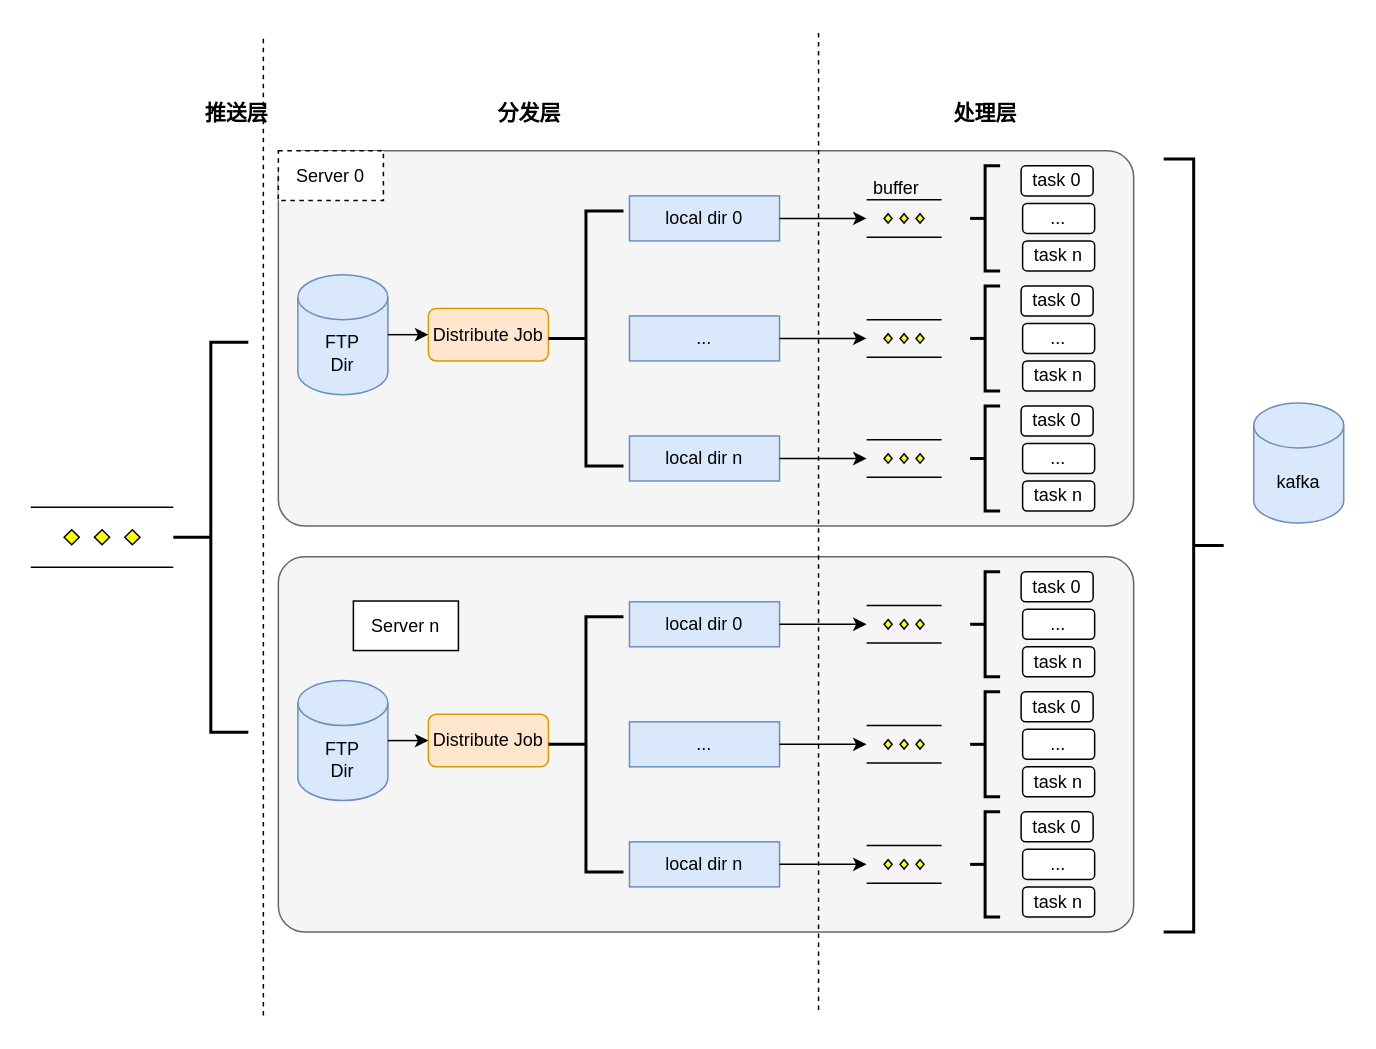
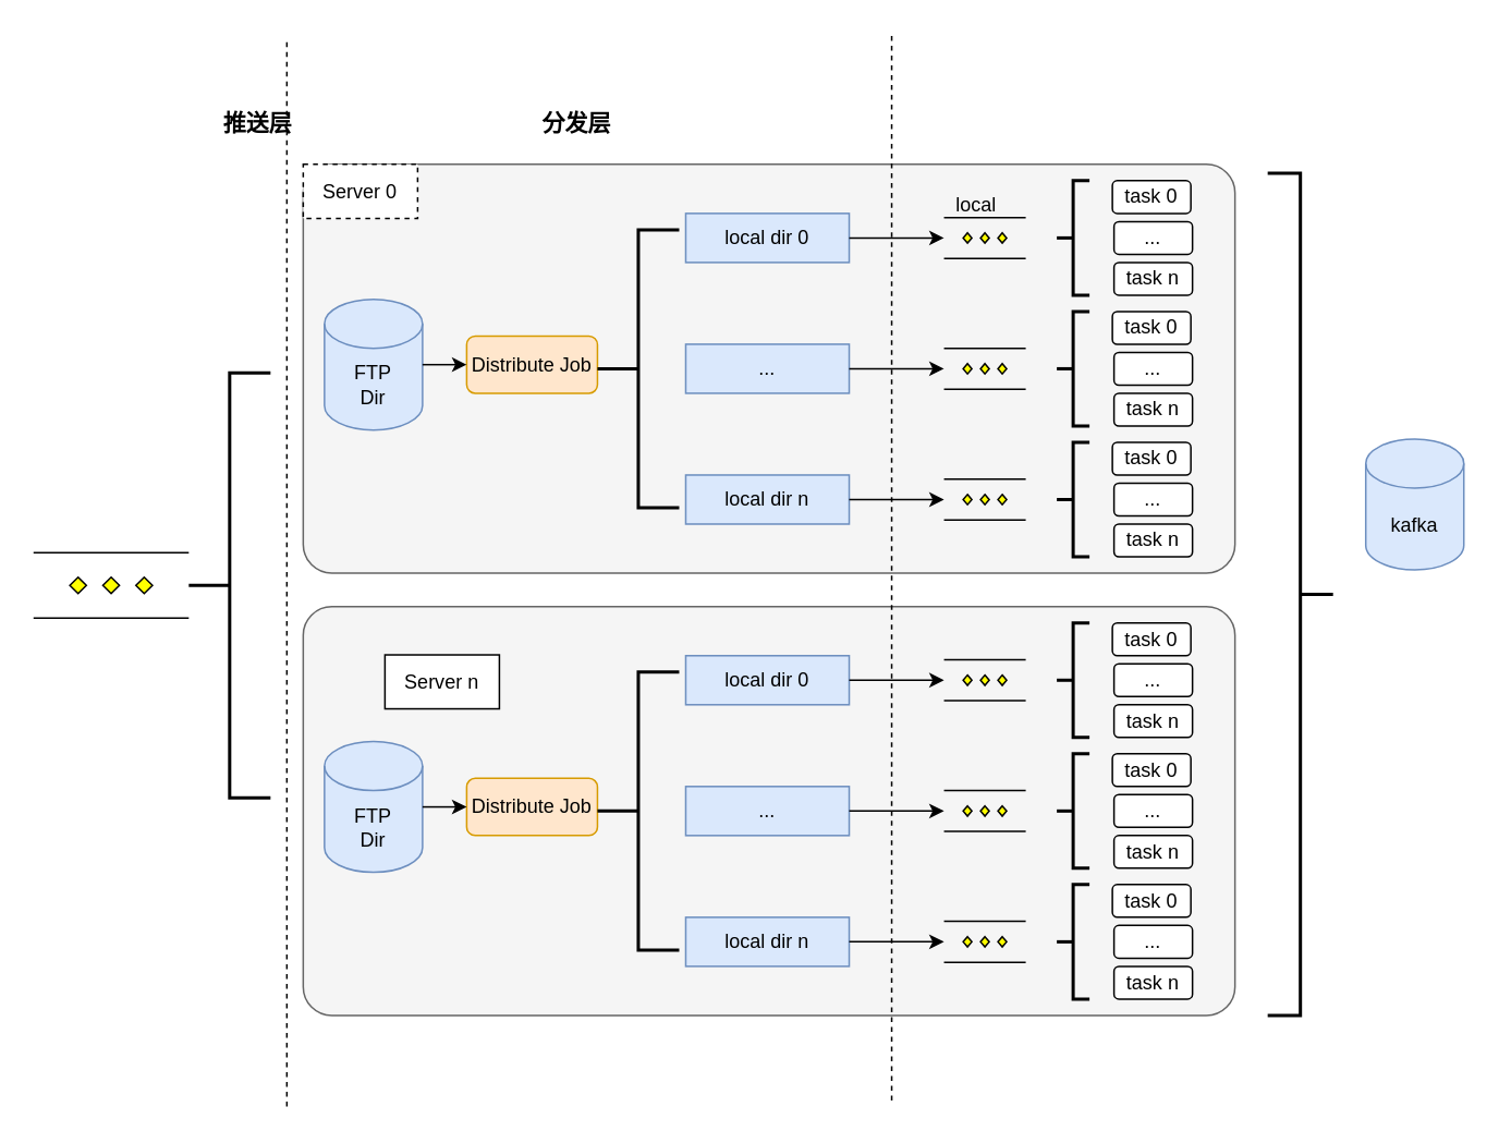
  <mxCell id="0" />
  <mxCell id="1" parent="0" />
  <mxCell id="2" value="" style="rounded=1;whiteSpace=wrap;html=1;arcSize=7;fillColor=#f5f5f5;fontColor=#333333;strokeColor=#666666;" vertex="1" parent="1"><mxGeometry x="185" y="100" width="570" height="250" as="geometry" /></mxCell>
  <mxCell id="3" value="" style="endArrow=none;dashed=1;html=1;rounded=0;" edge="1" parent="1"><mxGeometry width="50" height="50" relative="1" as="geometry"><mxPoint x="175" y="676.25" as="sourcePoint" /><mxPoint x="175" y="23.75" as="targetPoint" /></mxGeometry></mxCell>
  <mxCell id="4" value="task 0" style="rounded=1;whiteSpace=wrap;html=1;" vertex="1" parent="1"><mxGeometry x="680" y="110" width="48" height="20" as="geometry" /></mxCell>
  <mxCell id="5" value="local dir 0" style="rounded=0;whiteSpace=wrap;html=1;fillColor=#dae8fc;strokeColor=#6c8ebf;" vertex="1" parent="1"><mxGeometry x="419" y="130" width="100" height="30" as="geometry" /></mxCell>
  <mxCell id="6" value="..." style="rounded=0;whiteSpace=wrap;html=1;fillColor=#dae8fc;strokeColor=#6c8ebf;" vertex="1" parent="1"><mxGeometry x="419" y="210" width="100" height="30" as="geometry" /></mxCell>
  <mxCell id="7" value="FTP&lt;br&gt;Dir" style="shape=cylinder3;whiteSpace=wrap;html=1;boundedLbl=1;backgroundOutline=1;size=15;fillColor=#dae8fc;strokeColor=#6c8ebf;" vertex="1" parent="1"><mxGeometry x="198" y="182.5" width="60" height="80" as="geometry" /></mxCell>
  <mxCell id="8" value="Distribute Job" style="rounded=1;whiteSpace=wrap;html=1;fillColor=#ffe6cc;strokeColor=#d79b00;" vertex="1" parent="1"><mxGeometry x="285" y="205" width="80" height="35" as="geometry" /></mxCell>
  <mxCell id="9" value="" style="endArrow=classic;html=1;rounded=0;exitX=1;exitY=0.5;exitDx=0;exitDy=0;exitPerimeter=0;entryX=0;entryY=0.5;entryDx=0;entryDy=0;" edge="1" parent="1" source="7" target="8"><mxGeometry width="50" height="50" relative="1" as="geometry"><mxPoint x="555" y="260" as="sourcePoint" /><mxPoint x="605" y="210" as="targetPoint" /></mxGeometry></mxCell>
  <mxCell id="10" value="" style="strokeWidth=2;html=1;shape=mxgraph.flowchart.annotation_2;align=left;labelPosition=right;pointerEvents=1;" vertex="1" parent="1"><mxGeometry x="365" y="140" width="50" height="170" as="geometry" /></mxCell>
  <mxCell id="11" value="" style="endArrow=classic;html=1;rounded=0;exitX=1;exitY=0.5;exitDx=0;exitDy=0;entryX=0;entryY=0.5;entryDx=0;entryDy=0;entryPerimeter=0;" edge="1" parent="1" source="5" target="65"><mxGeometry width="50" height="50" relative="1" as="geometry"><mxPoint x="565" y="184.5" as="sourcePoint" /><mxPoint x="577" y="185" as="targetPoint" /></mxGeometry></mxCell>
  <mxCell id="12" value="" style="verticalLabelPosition=bottom;verticalAlign=top;html=1;shape=mxgraph.flowchart.parallel_mode;pointerEvents=1" vertex="1" parent="1"><mxGeometry x="20" y="337.5" width="95" height="40" as="geometry" /></mxCell>
  <mxCell id="13" value="..." style="rounded=1;whiteSpace=wrap;html=1;" vertex="1" parent="1"><mxGeometry x="681" y="135" width="48" height="20" as="geometry" /></mxCell>
  <mxCell id="14" value="task n" style="rounded=1;whiteSpace=wrap;html=1;" vertex="1" parent="1"><mxGeometry x="681" y="160" width="48" height="20" as="geometry" /></mxCell>
  <mxCell id="15" value="" style="strokeWidth=2;html=1;shape=mxgraph.flowchart.annotation_2;align=left;labelPosition=right;pointerEvents=1;" vertex="1" parent="1"><mxGeometry x="646" y="110" width="20" height="70" as="geometry" /></mxCell>
  <mxCell id="16" value="task 0" style="rounded=1;whiteSpace=wrap;html=1;" vertex="1" parent="1"><mxGeometry x="680" y="190" width="48" height="20" as="geometry" /></mxCell>
  <mxCell id="17" value="" style="endArrow=classic;html=1;rounded=0;exitX=1;exitY=0.5;exitDx=0;exitDy=0;entryX=0;entryY=0.5;entryDx=0;entryDy=0;entryPerimeter=0;" edge="1" parent="1" target="18"><mxGeometry width="50" height="50" relative="1" as="geometry"><mxPoint x="519" y="225" as="sourcePoint" /><mxPoint x="577" y="265" as="targetPoint" /></mxGeometry></mxCell>
  <mxCell id="18" value="" style="verticalLabelPosition=bottom;verticalAlign=top;html=1;shape=mxgraph.flowchart.parallel_mode;pointerEvents=1" vertex="1" parent="1"><mxGeometry x="577" y="212.5" width="50" height="25" as="geometry" /></mxCell>
  <mxCell id="19" value="..." style="rounded=1;whiteSpace=wrap;html=1;" vertex="1" parent="1"><mxGeometry x="681" y="215" width="48" height="20" as="geometry" /></mxCell>
  <mxCell id="20" value="task n" style="rounded=1;whiteSpace=wrap;html=1;" vertex="1" parent="1"><mxGeometry x="681" y="240" width="48" height="20" as="geometry" /></mxCell>
  <mxCell id="21" value="" style="strokeWidth=2;html=1;shape=mxgraph.flowchart.annotation_2;align=left;labelPosition=right;pointerEvents=1;" vertex="1" parent="1"><mxGeometry x="646" y="190" width="20" height="70" as="geometry" /></mxCell>
  <mxCell id="22" value="local dir n" style="rounded=0;whiteSpace=wrap;html=1;fillColor=#dae8fc;strokeColor=#6c8ebf;" vertex="1" parent="1"><mxGeometry x="419" y="290" width="100" height="30" as="geometry" /></mxCell>
  <mxCell id="23" value="task 0" style="rounded=1;whiteSpace=wrap;html=1;" vertex="1" parent="1"><mxGeometry x="680" y="270" width="48" height="20" as="geometry" /></mxCell>
  <mxCell id="24" value="" style="endArrow=classic;html=1;rounded=0;exitX=1;exitY=0.5;exitDx=0;exitDy=0;entryX=0;entryY=0.5;entryDx=0;entryDy=0;entryPerimeter=0;" edge="1" parent="1" target="25"><mxGeometry width="50" height="50" relative="1" as="geometry"><mxPoint x="519" y="305" as="sourcePoint" /><mxPoint x="577" y="345" as="targetPoint" /></mxGeometry></mxCell>
  <mxCell id="25" value="" style="verticalLabelPosition=bottom;verticalAlign=top;html=1;shape=mxgraph.flowchart.parallel_mode;pointerEvents=1" vertex="1" parent="1"><mxGeometry x="577" y="292.5" width="50" height="25" as="geometry" /></mxCell>
  <mxCell id="26" value="..." style="rounded=1;whiteSpace=wrap;html=1;" vertex="1" parent="1"><mxGeometry x="681" y="295" width="48" height="20" as="geometry" /></mxCell>
  <mxCell id="27" value="task n" style="rounded=1;whiteSpace=wrap;html=1;" vertex="1" parent="1"><mxGeometry x="681" y="320" width="48" height="20" as="geometry" /></mxCell>
  <mxCell id="28" value="" style="strokeWidth=2;html=1;shape=mxgraph.flowchart.annotation_2;align=left;labelPosition=right;pointerEvents=1;" vertex="1" parent="1"><mxGeometry x="646" y="270" width="20" height="70" as="geometry" /></mxCell>
  <mxCell id="29" value="" style="strokeWidth=2;html=1;shape=mxgraph.flowchart.annotation_2;align=left;labelPosition=right;pointerEvents=1;" vertex="1" parent="1"><mxGeometry y="227.5" width="50" height="260" as="geometry" x="115" /></mxCell>
  <mxCell id="30" value="kafka" style="shape=cylinder3;whiteSpace=wrap;html=1;boundedLbl=1;backgroundOutline=1;size=15;fillColor=#dae8fc;strokeColor=#6c8ebf;" vertex="1" parent="1"><mxGeometry x="835" y="268" width="60" height="80" as="geometry" /></mxCell>
  <mxCell id="31" value="" style="strokeWidth=2;html=1;shape=mxgraph.flowchart.annotation_2;align=left;labelPosition=right;pointerEvents=1;rotation=-180;" vertex="1" parent="1"><mxGeometry x="775" y="105.5" width="40" height="515" as="geometry" /></mxCell>
  <mxCell id="32" value="" style="rounded=1;whiteSpace=wrap;html=1;arcSize=7;fillColor=#f5f5f5;fontColor=#333333;strokeColor=#666666;" vertex="1" parent="1"><mxGeometry x="185" y="370.5" width="570" height="250" as="geometry" /></mxCell>
  <mxCell id="33" value="task 0" style="rounded=1;whiteSpace=wrap;html=1;" vertex="1" parent="1"><mxGeometry x="680" y="380.5" width="48" height="20" as="geometry" /></mxCell>
  <mxCell id="34" value="local dir 0" style="rounded=0;whiteSpace=wrap;html=1;fillColor=#dae8fc;strokeColor=#6c8ebf;" vertex="1" parent="1"><mxGeometry x="419" y="400.5" width="100" height="30" as="geometry" /></mxCell>
  <mxCell id="35" value="..." style="rounded=0;whiteSpace=wrap;html=1;fillColor=#dae8fc;strokeColor=#6c8ebf;" vertex="1" parent="1"><mxGeometry x="419" y="480.5" width="100" height="30" as="geometry" /></mxCell>
  <mxCell id="36" value="FTP&lt;br&gt;Dir" style="shape=cylinder3;whiteSpace=wrap;html=1;boundedLbl=1;backgroundOutline=1;size=15;fillColor=#dae8fc;strokeColor=#6c8ebf;" vertex="1" parent="1"><mxGeometry x="198" y="453" width="60" height="80" as="geometry" /></mxCell>
  <mxCell id="37" value="Distribute Job" style="rounded=1;whiteSpace=wrap;html=1;fillColor=#ffe6cc;strokeColor=#d79b00;" vertex="1" parent="1"><mxGeometry x="285" y="475.5" width="80" height="35" as="geometry" /></mxCell>
  <mxCell id="38" value="" style="endArrow=classic;html=1;rounded=0;exitX=1;exitY=0.5;exitDx=0;exitDy=0;exitPerimeter=0;entryX=0;entryY=0.5;entryDx=0;entryDy=0;" edge="1" parent="1" source="36" target="37"><mxGeometry width="50" height="50" relative="1" as="geometry"><mxPoint x="555" y="530.5" as="sourcePoint" /><mxPoint x="605" y="480.5" as="targetPoint" /></mxGeometry></mxCell>
  <mxCell id="39" value="" style="strokeWidth=2;html=1;shape=mxgraph.flowchart.annotation_2;align=left;labelPosition=right;pointerEvents=1;" vertex="1" parent="1"><mxGeometry x="365" y="410.5" width="50" height="170" as="geometry" /></mxCell>
  <mxCell id="40" value="" style="endArrow=classic;html=1;rounded=0;exitX=1;exitY=0.5;exitDx=0;exitDy=0;entryX=0;entryY=0.5;entryDx=0;entryDy=0;entryPerimeter=0;" edge="1" parent="1" source="34" target="41"><mxGeometry width="50" height="50" relative="1" as="geometry"><mxPoint x="565" y="455" as="sourcePoint" /><mxPoint x="577" y="455.5" as="targetPoint" /></mxGeometry></mxCell>
  <mxCell id="41" value="" style="verticalLabelPosition=bottom;verticalAlign=top;html=1;shape=mxgraph.flowchart.parallel_mode;pointerEvents=1" vertex="1" parent="1"><mxGeometry x="577" y="403" width="50" height="25" as="geometry" /></mxCell>
  <mxCell id="42" value="..." style="rounded=1;whiteSpace=wrap;html=1;" vertex="1" parent="1"><mxGeometry x="681" y="405.5" width="48" height="20" as="geometry" /></mxCell>
  <mxCell id="43" value="task n" style="rounded=1;whiteSpace=wrap;html=1;" vertex="1" parent="1"><mxGeometry x="681" y="430.5" width="48" height="20" as="geometry" /></mxCell>
  <mxCell id="44" value="" style="strokeWidth=2;html=1;shape=mxgraph.flowchart.annotation_2;align=left;labelPosition=right;pointerEvents=1;" vertex="1" parent="1"><mxGeometry x="646" y="380.5" width="20" height="70" as="geometry" /></mxCell>
  <mxCell id="45" value="task 0" style="rounded=1;whiteSpace=wrap;html=1;" vertex="1" parent="1"><mxGeometry x="680" y="460.5" width="48" height="20" as="geometry" /></mxCell>
  <mxCell id="46" value="" style="endArrow=classic;html=1;rounded=0;exitX=1;exitY=0.5;exitDx=0;exitDy=0;entryX=0;entryY=0.5;entryDx=0;entryDy=0;entryPerimeter=0;" edge="1" parent="1" target="47"><mxGeometry width="50" height="50" relative="1" as="geometry"><mxPoint x="519" y="495.5" as="sourcePoint" /><mxPoint x="577" y="535.5" as="targetPoint" /></mxGeometry></mxCell>
  <mxCell id="47" value="" style="verticalLabelPosition=bottom;verticalAlign=top;html=1;shape=mxgraph.flowchart.parallel_mode;pointerEvents=1" vertex="1" parent="1"><mxGeometry x="577" y="483" width="50" height="25" as="geometry" /></mxCell>
  <mxCell id="48" value="..." style="rounded=1;whiteSpace=wrap;html=1;" vertex="1" parent="1"><mxGeometry x="681" y="485.5" width="48" height="20" as="geometry" /></mxCell>
  <mxCell id="49" value="task n" style="rounded=1;whiteSpace=wrap;html=1;" vertex="1" parent="1"><mxGeometry x="681" y="510.5" width="48" height="20" as="geometry" /></mxCell>
  <mxCell id="50" value="" style="strokeWidth=2;html=1;shape=mxgraph.flowchart.annotation_2;align=left;labelPosition=right;pointerEvents=1;" vertex="1" parent="1"><mxGeometry x="646" y="460.5" width="20" height="70" as="geometry" /></mxCell>
  <mxCell id="51" value="local dir n" style="rounded=0;whiteSpace=wrap;html=1;fillColor=#dae8fc;strokeColor=#6c8ebf;" vertex="1" parent="1"><mxGeometry x="419" y="560.5" width="100" height="30" as="geometry" /></mxCell>
  <mxCell id="52" value="task 0" style="rounded=1;whiteSpace=wrap;html=1;" vertex="1" parent="1"><mxGeometry x="680" y="540.5" width="48" height="20" as="geometry" /></mxCell>
  <mxCell id="53" value="" style="endArrow=classic;html=1;rounded=0;exitX=1;exitY=0.5;exitDx=0;exitDy=0;entryX=0;entryY=0.5;entryDx=0;entryDy=0;entryPerimeter=0;" edge="1" parent="1" target="54"><mxGeometry width="50" height="50" relative="1" as="geometry"><mxPoint x="519" y="575.5" as="sourcePoint" /><mxPoint x="577" y="615.5" as="targetPoint" /></mxGeometry></mxCell>
  <mxCell id="54" value="" style="verticalLabelPosition=bottom;verticalAlign=top;html=1;shape=mxgraph.flowchart.parallel_mode;pointerEvents=1" vertex="1" parent="1"><mxGeometry x="577" y="563" width="50" height="25" as="geometry" /></mxCell>
  <mxCell id="55" value="..." style="rounded=1;whiteSpace=wrap;html=1;" vertex="1" parent="1"><mxGeometry x="681" y="565.5" width="48" height="20" as="geometry" /></mxCell>
  <mxCell id="56" value="task n" style="rounded=1;whiteSpace=wrap;html=1;" vertex="1" parent="1"><mxGeometry x="681" y="590.5" width="48" height="20" as="geometry" /></mxCell>
  <mxCell id="57" value="" style="strokeWidth=2;html=1;shape=mxgraph.flowchart.annotation_2;align=left;labelPosition=right;pointerEvents=1;" vertex="1" parent="1"><mxGeometry x="646" y="540.5" width="20" height="70" as="geometry" /></mxCell>
  <mxCell id="58" value="" style="endArrow=none;dashed=1;html=1;rounded=0;" edge="1" parent="1"><mxGeometry width="50" height="50" relative="1" as="geometry"><mxPoint x="545" y="672.5" as="sourcePoint" /><mxPoint x="545" y="20" as="targetPoint" /></mxGeometry></mxCell>
- <mxCell id="59" value="buffer" style="text;html=1;strokeColor=none;fillColor=none;align=center;verticalAlign=middle;whiteSpace=wrap;rounded=0;" vertex="1" parent="1"><mxGeometry x="567" y="110" width="60" height="30" as="geometry" /></mxCell>
+ <mxCell id="59" value="local" style="text;html=1;strokeColor=none;fillColor=none;align=center;verticalAlign=middle;whiteSpace=wrap;rounded=0;" vertex="1" parent="1"><mxGeometry x="567" y="110" width="60" height="30" as="geometry" /></mxCell>
  <mxCell id="60" value="推送层" style="text;html=1;strokeColor=none;fillColor=none;align=center;verticalAlign=middle;whiteSpace=wrap;rounded=0;fontSize=14;fontStyle=1" vertex="1" parent="1"><mxGeometry x="120" y="60" width="75" height="30" as="geometry" /></mxCell>
  <mxCell id="61" value="分发层" style="text;html=1;strokeColor=none;fillColor=none;align=center;verticalAlign=middle;whiteSpace=wrap;rounded=0;fontSize=14;fontStyle=1" vertex="1" parent="1"><mxGeometry x="315" y="60" width="75" height="30" as="geometry" /></mxCell>
- <mxCell id="62" value="处理层" style="text;html=1;strokeColor=none;fillColor=none;align=center;verticalAlign=middle;whiteSpace=wrap;rounded=0;fontSize=14;fontStyle=1" vertex="1" parent="1"><mxGeometry x="618.5" y="60" width="75" height="30" as="geometry" /></mxCell>
  <mxCell id="63" value="Server 0" style="rounded=0;whiteSpace=wrap;html=1;dashed=1;" vertex="1" parent="1"><mxGeometry x="185" y="100" width="70" height="33" as="geometry" /></mxCell>
  <mxCell id="64" value="Server n" style="rounded=0;whiteSpace=wrap;html=1;" vertex="1" parent="1"><mxGeometry x="235" y="400" width="70" height="33" as="geometry" /></mxCell>
  <mxCell id="65" value="" style="verticalLabelPosition=bottom;verticalAlign=top;html=1;shape=mxgraph.flowchart.parallel_mode;pointerEvents=1;fillColor=none;strokeColor=default;" vertex="1" parent="1"><mxGeometry x="577" y="132.5" width="50" height="25" as="geometry" /></mxCell>
